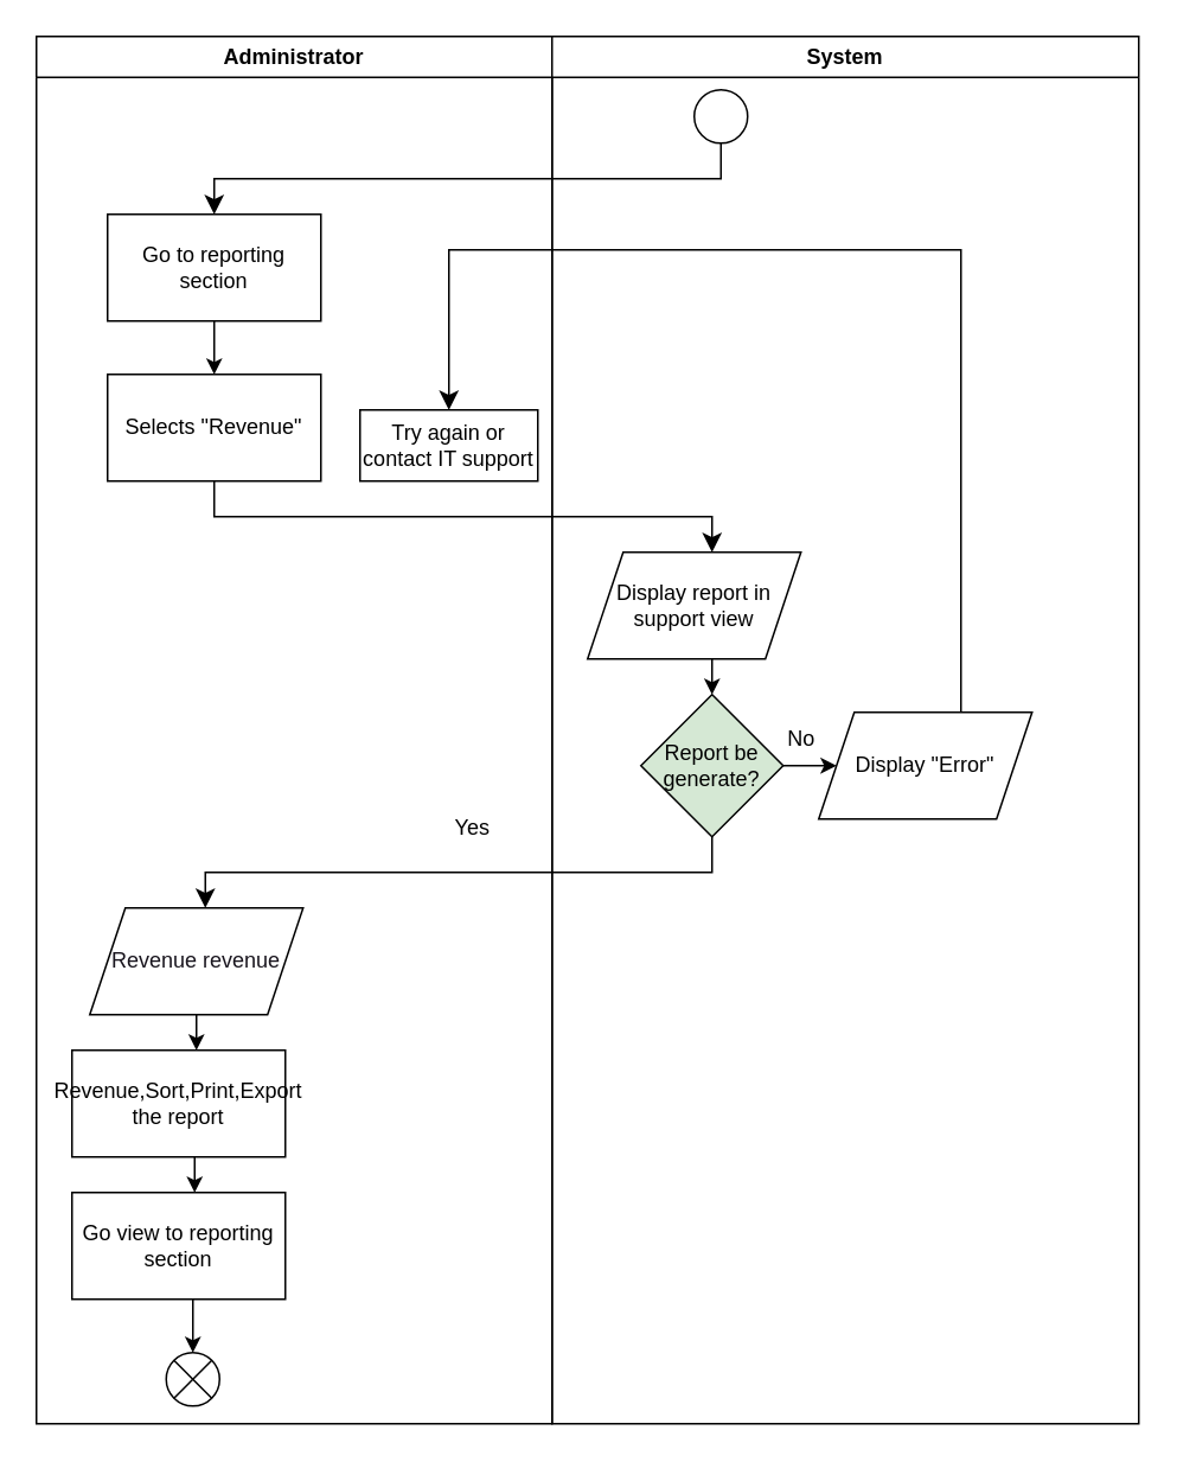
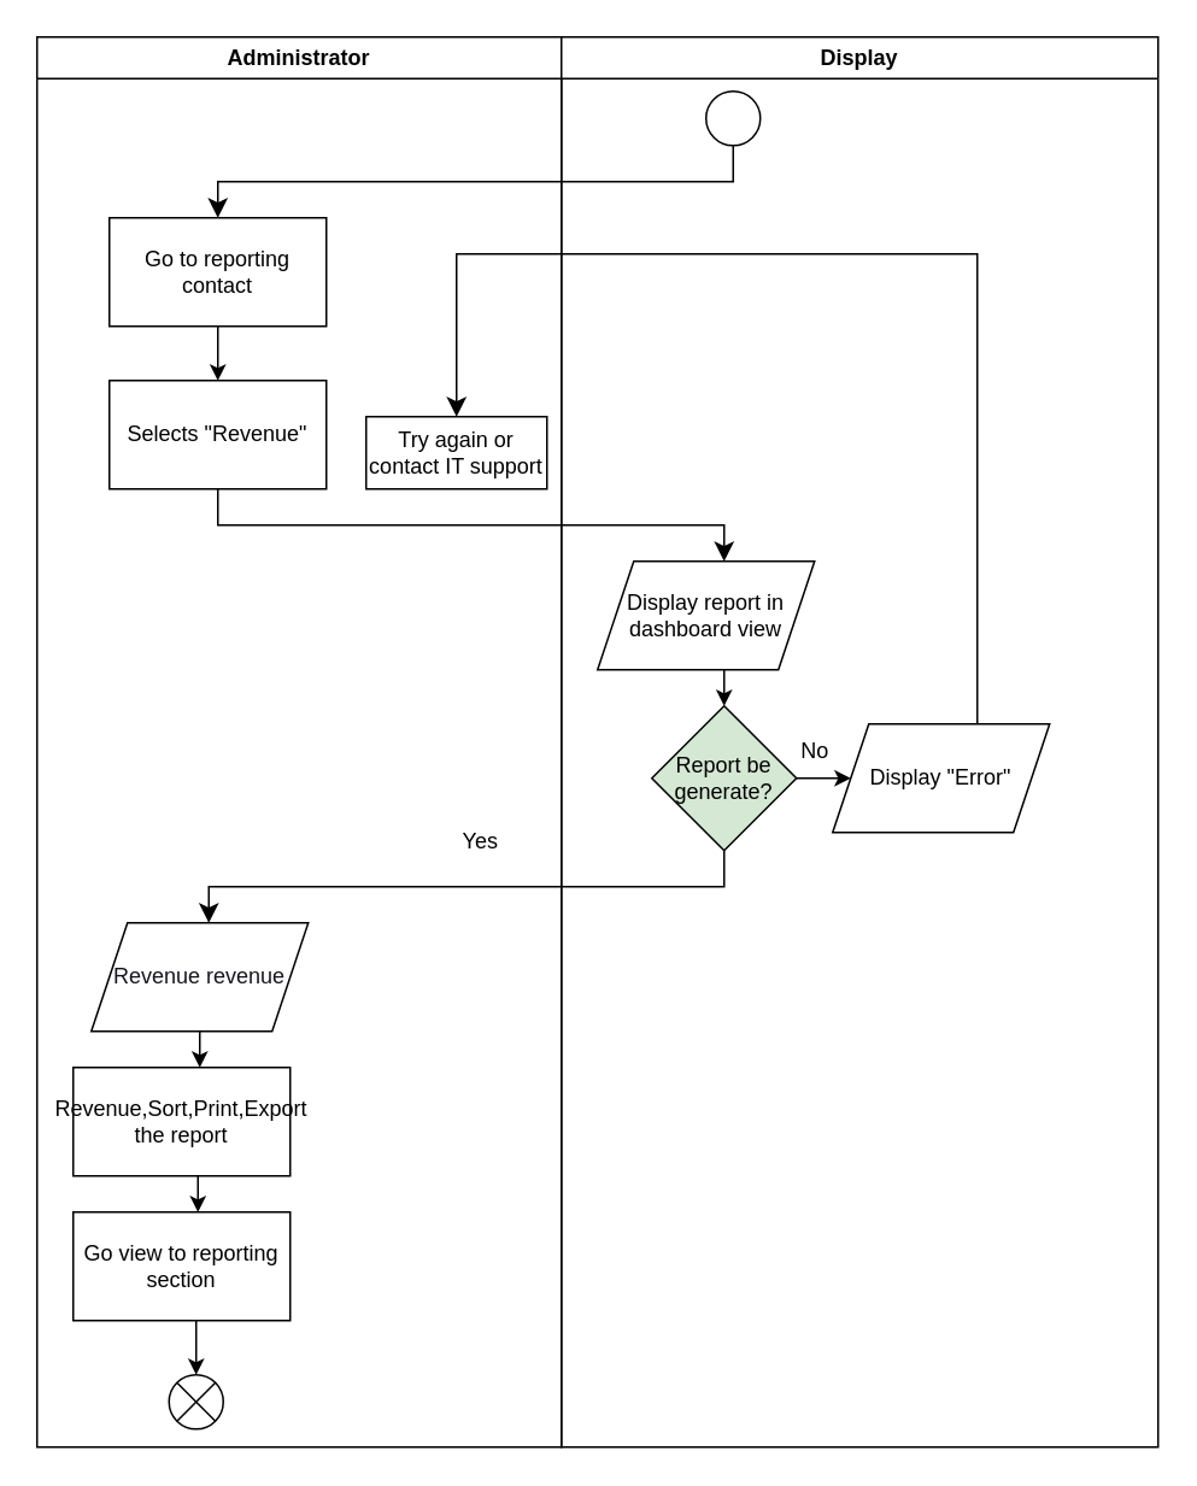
  <mxCell id="0" />
  <mxCell id="1" parent="0" />
  <mxCell id="2" value="" style="ellipse;" parent="1" vertex="1"><mxGeometry x="390" y="50" width="30" height="30" as="geometry" /></mxCell>
  <mxCell id="3" value="" style="edgeStyle=elbowEdgeStyle;elbow=vertical;endArrow=classic;html=1;curved=0;rounded=0;endSize=8;startSize=8;" parent="1" edge="1"><mxGeometry width="50" height="50" relative="1" as="geometry"><mxPoint x="405" y="80" as="sourcePoint" /><mxPoint x="120" y="120" as="targetPoint" /></mxGeometry></mxCell>
- <mxCell id="4" value="Go to reporting section" style="rounded=0;whiteSpace=wrap;html=1;" parent="1" vertex="1"><mxGeometry x="60" y="120" width="120" height="60" as="geometry" /></mxCell>
+ <mxCell id="4" value="Go to reporting contact" style="rounded=0;whiteSpace=wrap;html=1;" parent="1" vertex="1"><mxGeometry x="60" y="120" width="120" height="60" as="geometry" /></mxCell>
  <mxCell id="5" value="" style="endArrow=classic;html=1;" parent="1" edge="1"><mxGeometry width="50" height="50" relative="1" as="geometry"><mxPoint x="120" y="180" as="sourcePoint" /><mxPoint x="120" y="210" as="targetPoint" /></mxGeometry></mxCell>
  <mxCell id="6" value="Selects &quot;Revenue&quot;" style="rounded=0;whiteSpace=wrap;html=1;" parent="1" vertex="1"><mxGeometry x="60" y="210" width="120" height="60" as="geometry" /></mxCell>
  <mxCell id="7" value="" style="edgeStyle=elbowEdgeStyle;elbow=vertical;endArrow=classic;html=1;curved=0;rounded=0;endSize=8;startSize=8;" parent="1" edge="1"><mxGeometry width="50" height="50" relative="1" as="geometry"><mxPoint x="120" y="270" as="sourcePoint" /><mxPoint x="400" y="310" as="targetPoint" /></mxGeometry></mxCell>
- <mxCell id="8" value="Display report in support view" style="shape=parallelogram;perimeter=parallelogramPerimeter;whiteSpace=wrap;html=1;fixedSize=1;" parent="1" vertex="1"><mxGeometry x="330" y="310" width="120" height="60" as="geometry" /></mxCell>
+ <mxCell id="8" value="Display report in dashboard view" style="shape=parallelogram;perimeter=parallelogramPerimeter;whiteSpace=wrap;html=1;fixedSize=1;" parent="1" vertex="1"><mxGeometry x="330" y="310" width="120" height="60" as="geometry" /></mxCell>
  <mxCell id="9" value="" style="endArrow=classic;html=1;" parent="1" edge="1"><mxGeometry width="50" height="50" relative="1" as="geometry"><mxPoint x="400" y="370" as="sourcePoint" /><mxPoint x="400" y="390" as="targetPoint" /></mxGeometry></mxCell>
  <mxCell id="10" value="Report be generate?" style="rhombus;whiteSpace=wrap;html=1;fillColor=#d5e8d4;" parent="1" vertex="1"><mxGeometry x="360" y="390" width="80" height="80" as="geometry" /></mxCell>
  <mxCell id="11" value="Yes" style="text;html=1;align=center;verticalAlign=middle;resizable=0;points=[];autosize=1;strokeColor=none;fillColor=none;" parent="1" vertex="1"><mxGeometry x="245" y="450" width="40" height="30" as="geometry" /></mxCell>
  <mxCell id="12" value="" style="edgeStyle=elbowEdgeStyle;elbow=vertical;endArrow=classic;html=1;curved=0;rounded=0;endSize=8;startSize=8;" parent="1" edge="1"><mxGeometry width="50" height="50" relative="1" as="geometry"><mxPoint x="400" y="470" as="sourcePoint" /><mxPoint x="115" y="510" as="targetPoint" /></mxGeometry></mxCell>
  <mxCell id="13" value="&lt;font color=&quot;#18141d&quot;&gt;Revenue revenue&lt;/font&gt;" style="shape=parallelogram;perimeter=parallelogramPerimeter;whiteSpace=wrap;html=1;fixedSize=1;fontFamily=Helvetica;fontSize=12;fontColor=rgb(240, 240, 240);align=center;strokeColor=#000000;fillColor=#FFFFFF;" parent="1" vertex="1"><mxGeometry x="50" y="510" width="120" height="60" as="geometry" /></mxCell>
  <mxCell id="14" value="" style="endArrow=classic;html=1;" parent="1" edge="1"><mxGeometry width="50" height="50" relative="1" as="geometry"><mxPoint x="110" y="570" as="sourcePoint" /><mxPoint x="110" y="590" as="targetPoint" /></mxGeometry></mxCell>
  <mxCell id="15" value="Revenue,Sort,Print,Export the report" style="rounded=0;whiteSpace=wrap;html=1;" parent="1" vertex="1"><mxGeometry x="40" y="590" width="120" height="60" as="geometry" /></mxCell>
  <mxCell id="16" value="" style="endArrow=classic;html=1;" parent="1" edge="1"><mxGeometry width="50" height="50" relative="1" as="geometry"><mxPoint x="109" y="650" as="sourcePoint" /><mxPoint x="109" y="670" as="targetPoint" /></mxGeometry></mxCell>
  <mxCell id="17" value="Go view to reporting section" style="rounded=0;whiteSpace=wrap;html=1;" parent="1" vertex="1"><mxGeometry x="40" y="670" width="120" height="60" as="geometry" /></mxCell>
  <mxCell id="18" value="" style="endArrow=classic;html=1;" parent="1" edge="1"><mxGeometry width="50" height="50" relative="1" as="geometry"><mxPoint x="108" y="730" as="sourcePoint" /><mxPoint x="108" y="760" as="targetPoint" /></mxGeometry></mxCell>
  <mxCell id="19" value="" style="shape=sumEllipse;perimeter=ellipsePerimeter;whiteSpace=wrap;html=1;backgroundOutline=1;" parent="1" vertex="1"><mxGeometry x="93" y="760" width="30" height="30" as="geometry" /></mxCell>
  <mxCell id="20" value="" style="endArrow=classic;html=1;" parent="1" edge="1"><mxGeometry width="50" height="50" relative="1" as="geometry"><mxPoint x="440" y="430" as="sourcePoint" /><mxPoint x="470" y="430" as="targetPoint" /></mxGeometry></mxCell>
  <mxCell id="21" value="No" style="text;html=1;align=center;verticalAlign=middle;resizable=0;points=[];autosize=1;strokeColor=none;fillColor=none;" parent="1" vertex="1"><mxGeometry x="430" y="400" width="40" height="30" as="geometry" /></mxCell>
  <mxCell id="22" value="Display &quot;Error&quot;" style="shape=parallelogram;perimeter=parallelogramPerimeter;whiteSpace=wrap;html=1;fixedSize=1;" parent="1" vertex="1"><mxGeometry x="460" y="400" width="120" height="60" as="geometry" /></mxCell>
  <mxCell id="23" value="" style="edgeStyle=elbowEdgeStyle;elbow=vertical;endArrow=classic;html=1;curved=0;rounded=0;endSize=8;startSize=8;entryX=0.5;entryY=0;entryDx=0;entryDy=0;" parent="1" edge="1" target="24"><mxGeometry width="50" height="50" relative="1" as="geometry"><mxPoint x="540" y="400" as="sourcePoint" /><mxPoint x="320" y="200" as="targetPoint" /><Array as="points"><mxPoint x="510" y="140" /></Array></mxGeometry></mxCell>
  <mxCell id="24" value="Try again or contact IT support" style="rounded=0;whiteSpace=wrap;html=1;" parent="1" vertex="1"><mxGeometry x="202" y="230" width="100" height="40" as="geometry" /></mxCell>
  <mxCell id="25" value="Administrator" style="swimlane;whiteSpace=wrap;html=1;startSize=23;" parent="1" vertex="1"><mxGeometry x="20" width="290" height="780" as="geometry" y="20" /></mxCell>
- <mxCell id="26" value="System" style="swimlane;whiteSpace=wrap;html=1;" parent="1" vertex="1"><mxGeometry x="310" width="330" height="780" as="geometry" y="20" /></mxCell>
+ <mxCell id="26" value="Display" style="swimlane;whiteSpace=wrap;html=1;" parent="1" vertex="1"><mxGeometry x="310" width="330" height="780" as="geometry" y="20" /></mxCell>
